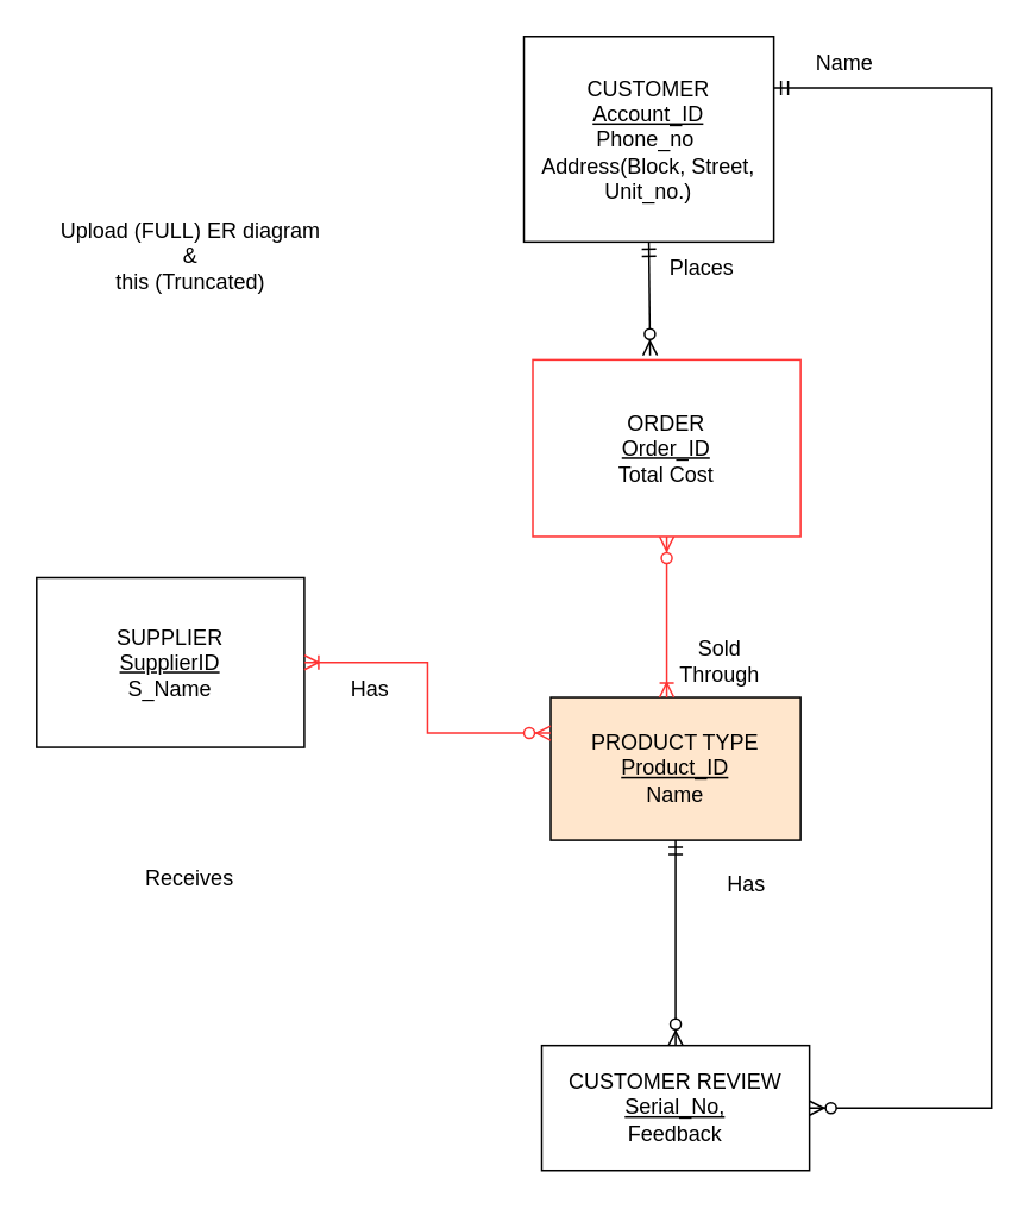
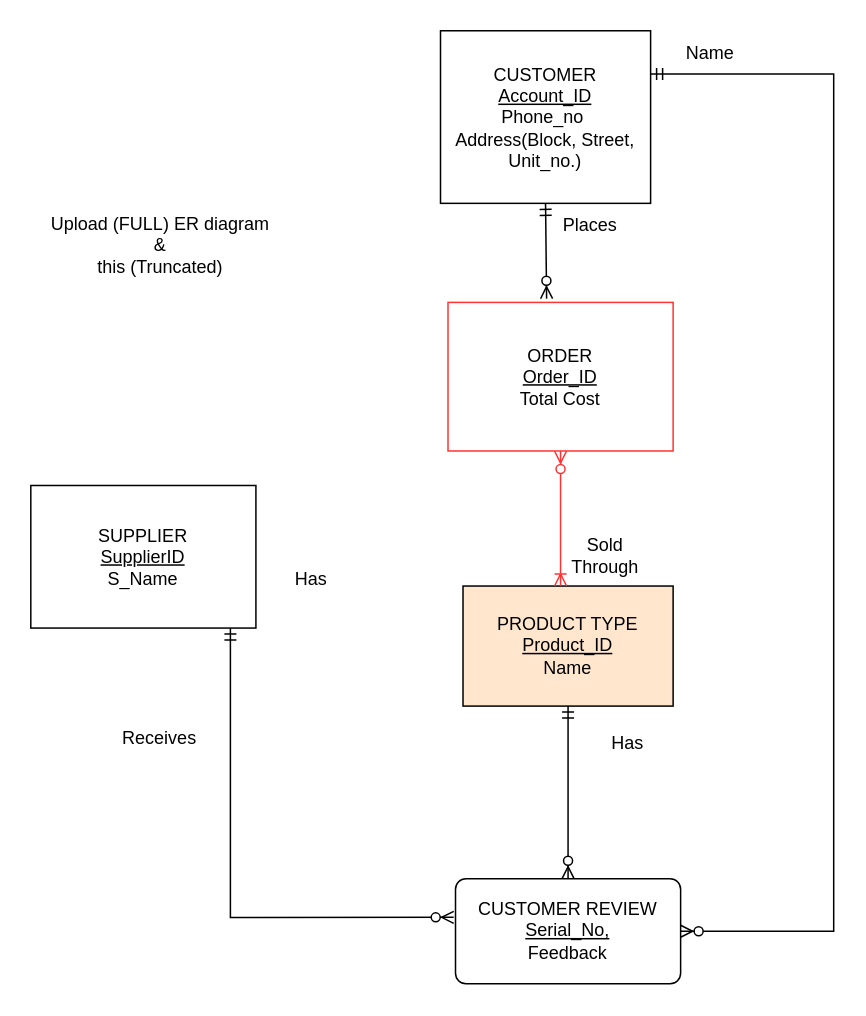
  <mxCell id="0" />
  <mxCell id="1" parent="0" />
  <mxCell id="2" value="CUSTOMER&lt;br&gt;&lt;u&gt;Account_ID&lt;/u&gt;&lt;br&gt;Phone_no&amp;nbsp;&lt;br&gt;Address(Block, Street, Unit_no.)" style="whiteSpace=wrap;html=1;align=center;" parent="1" vertex="1"><mxGeometry x="293" y="20" width="140" height="115" as="geometry" /></mxCell>
  <mxCell id="3" value="PRODUCT TYPE&lt;br&gt;&lt;u&gt;Product_ID&lt;/u&gt;&lt;br&gt;Name" style="whiteSpace=wrap;html=1;align=center;fillColor=#ffe6cc;" parent="1" vertex="1"><mxGeometry x="308" y="390" width="140" height="80" as="geometry" /></mxCell>
  <mxCell id="4" value="SUPPLIER&lt;br&gt;&lt;u&gt;SupplierID&lt;/u&gt;&lt;br&gt;S_Name" style="whiteSpace=wrap;html=1;align=center;" parent="1" vertex="1"><mxGeometry x="20" y="323" width="150" height="95" as="geometry" /></mxCell>
  <mxCell id="5" value="Places" style="text;html=1;strokeColor=none;fillColor=none;align=center;verticalAlign=middle;whiteSpace=wrap;rounded=0;" parent="1" vertex="1"><mxGeometry x="363" y="135" width="60" height="30" as="geometry" /></mxCell>
  <mxCell id="6" value="Has" style="text;html=1;strokeColor=none;fillColor=none;align=center;verticalAlign=middle;whiteSpace=wrap;rounded=0;" parent="1" vertex="1"><mxGeometry x="177" y="366" width="60" height="40" as="geometry" /></mxCell>
  <mxCell id="7" value="Sold Through" style="text;html=1;strokeColor=none;fillColor=none;align=center;verticalAlign=middle;whiteSpace=wrap;rounded=0;" parent="1" vertex="1"><mxGeometry x="373" y="355" width="60" height="30" as="geometry" /></mxCell>
- <mxCell id="8" value="CUSTOMER REVIEW&lt;br&gt;&lt;u&gt;Serial_No,&lt;/u&gt;&lt;br&gt;Feedback" style="arcSize=10;whiteSpace=wrap;html=1;align=center;rounded=0;" parent="1" vertex="1"><mxGeometry x="303" y="585" width="150" height="70" as="geometry" /></mxCell>
+ <mxCell id="8" value="CUSTOMER REVIEW&lt;br&gt;&lt;u&gt;Serial_No,&lt;/u&gt;&lt;br&gt;Feedback" style="rounded=1;arcSize=10;whiteSpace=wrap;html=1;align=center;" parent="1" vertex="1"><mxGeometry x="303" y="585" width="150" height="70" as="geometry" /></mxCell>
+ <mxCell id="9" value="" style="edgeStyle=orthogonalEdgeStyle;fontSize=12;html=1;endArrow=ERzeroToMany;startArrow=ERmandOne;rounded=0;entryX=-0.008;entryY=0.368;entryDx=0;entryDy=0;entryPerimeter=0;" parent="1" source="4" target="8" edge="1"><mxGeometry width="100" height="100" relative="1" as="geometry"><mxPoint x="153" y="310" as="sourcePoint" /><mxPoint x="243" y="610" as="targetPoint" /><Array as="points"><mxPoint x="153" y="611" /></Array></mxGeometry></mxCell>
  <mxCell id="10" value="" style="fontSize=12;html=1;endArrow=ERzeroToMany;startArrow=ERmandOne;rounded=0;entryX=0.5;entryY=0;entryDx=0;entryDy=0;exitX=0.5;exitY=1;exitDx=0;exitDy=0;" parent="1" source="3" target="8" edge="1"><mxGeometry width="100" height="100" relative="1" as="geometry"><mxPoint x="373" y="480" as="sourcePoint" /><mxPoint x="391.8" y="570.76" as="targetPoint" /></mxGeometry></mxCell>
  <mxCell id="11" value="" style="edgeStyle=orthogonalEdgeStyle;fontSize=12;html=1;endArrow=ERzeroToMany;startArrow=ERmandOne;rounded=0;entryX=1;entryY=0.5;entryDx=0;entryDy=0;exitX=1;exitY=0.25;exitDx=0;exitDy=0;" parent="1" source="2" target="8" edge="1"><mxGeometry width="100" height="100" relative="1" as="geometry"><mxPoint x="883" y="140" as="sourcePoint" /><mxPoint x="493" y="620" as="targetPoint" /><Array as="points"><mxPoint x="555" y="49" /><mxPoint x="555" y="620" /></Array></mxGeometry></mxCell>
  <mxCell id="12" value="Name" style="text;html=1;strokeColor=none;fillColor=none;align=center;verticalAlign=middle;whiteSpace=wrap;rounded=0;" parent="1" vertex="1"><mxGeometry x="443" y="20" width="60" height="30" as="geometry" /></mxCell>
  <mxCell id="13" value="Receives" style="text;html=1;strokeColor=none;fillColor=none;align=center;verticalAlign=middle;whiteSpace=wrap;rounded=0;" parent="1" vertex="1"><mxGeometry x="76" y="477" width="60" height="30" as="geometry" /></mxCell>
  <mxCell id="14" value="Has" style="text;html=1;strokeColor=none;fillColor=none;align=center;verticalAlign=middle;whiteSpace=wrap;rounded=0;" parent="1" vertex="1"><mxGeometry x="388" y="480" width="60" height="30" as="geometry" /></mxCell>
  <mxCell id="15" value="" style="fontSize=12;html=1;endArrow=ERzeroToMany;startArrow=ERmandOne;rounded=0;exitX=0.5;exitY=1;exitDx=0;exitDy=0;entryX=0.438;entryY=-0.025;entryDx=0;entryDy=0;entryPerimeter=0;" parent="1" target="18" edge="1"><mxGeometry width="100" height="100" relative="1" as="geometry"><mxPoint x="363" y="135" as="sourcePoint" /><mxPoint x="363" y="210" as="targetPoint" /></mxGeometry></mxCell>
  <mxCell id="16" value="" style="fontSize=12;html=1;endArrow=ERoneToMany;startArrow=ERzeroToMany;rounded=0;fillColor=#FF0000;strokeColor=#FF3333;" parent="1" edge="1"><mxGeometry width="100" height="100" relative="1" as="geometry"><mxPoint x="373" y="300" as="sourcePoint" /><mxPoint x="373" y="390" as="targetPoint" /></mxGeometry></mxCell>
- <mxCell id="17" value="" style="fontSize=12;html=1;endArrow=ERoneToMany;startArrow=ERzeroToMany;rounded=0;fillColor=#FF0000;strokeColor=#FF3333;edgeStyle=orthogonalEdgeStyle;entryX=1;entryY=0.5;entryDx=0;entryDy=0;exitX=0;exitY=0.25;exitDx=0;exitDy=0;" parent="1" source="3" target="4" edge="1"><mxGeometry width="100" height="100" relative="1" as="geometry"><mxPoint x="263" y="270" as="sourcePoint" /><mxPoint x="263" y="360" as="targetPoint" /></mxGeometry></mxCell>
  <mxCell id="18" value="ORDER&lt;br&gt;&lt;u&gt;Order_ID&lt;/u&gt;&lt;br&gt;Total Cost" style="rounded=0;whiteSpace=wrap;html=1;strokeColor=#FF3333;" parent="1" vertex="1"><mxGeometry x="298" y="201" width="150" height="99" as="geometry" /></mxCell>
- <mxCell id="19" value="Upload (FULL) ER diagram&lt;br&gt;&amp;amp;&lt;br&gt;this (Truncated)" style="text;html=1;align=center;verticalAlign=middle;resizable=0;points=[];autosize=1;strokeColor=none;fillColor=none;" parent="1" vertex="1"><mxGeometry x="24" y="115" width="163" height="55" as="geometry" /></mxCell>
+ <mxCell id="19" value="Upload (FULL) ER diagram&lt;br&gt;&amp;amp;&lt;br&gt;this (Truncated)" style="text;html=1;align=center;verticalAlign=middle;resizable=0;points=[];autosize=1;strokeColor=none;fillColor=none;" parent="1" vertex="1"><mxGeometry x="24" y="135" width="163" height="55" as="geometry" /></mxCell>
